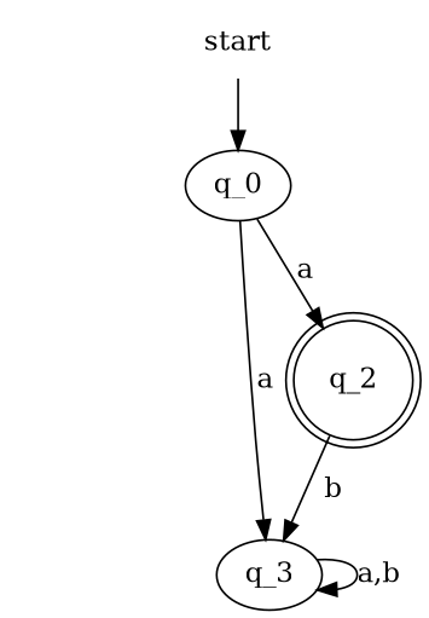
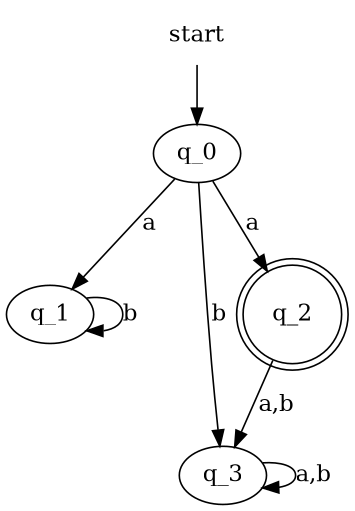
  digraph {
    start [shape=plaintext]
    q_0
+   q_1
    q_3
    q_2 [shape=doublecircle]
    start -> q_0
-   q_0 -> q_3 [label=a]
+   q_0 -> q_1 [label=a]
+   q_0 -> q_3 [label=b]
    q_0 -> q_2 [label=a]
+   q_1 -> q_1 [label=b]
    q_3 -> q_3 [label="a,b"]
-   q_2 -> q_3 [label=b]
+   q_2 -> q_3 [label="a,b"]
  }
